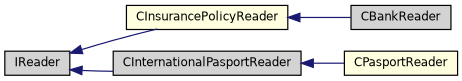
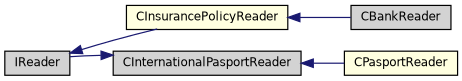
  digraph {
    rankdir=LR
    node [color=black fillcolor=lightgrey fontname=Helvetica fontsize=10 shape=record style=filled]
    edge [color=midnightblue dir=back fontname=Helvetica fontsize=10 labelfontname=Helvetica labelfontsize=10 style=solid]
    n1 [height=0.2 label=IReader width=0.4]
    n2 [fillcolor=lightyellow height=0.2 label=CInsurancePolicyReader width=0.4]
    n3 [height=0.2 label=CInternationalPasportReader width=0.4]
    n4 [height=0.2 label=CBankReader width=0.4]
    n5 [fillcolor=lightyellow height=0.2 label=CPasportReader width=0.4]
    n1 -> n2
-   n1 -> n3
+   n3 -> n1
    n2 -> n4
    n3 -> n5
  }
